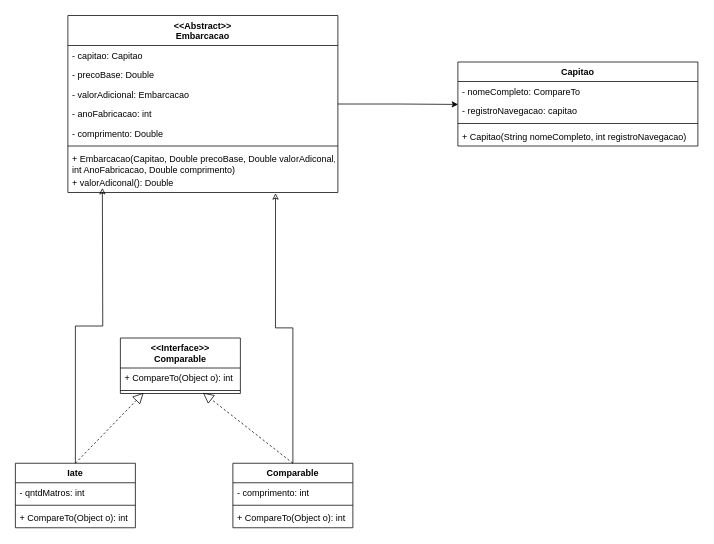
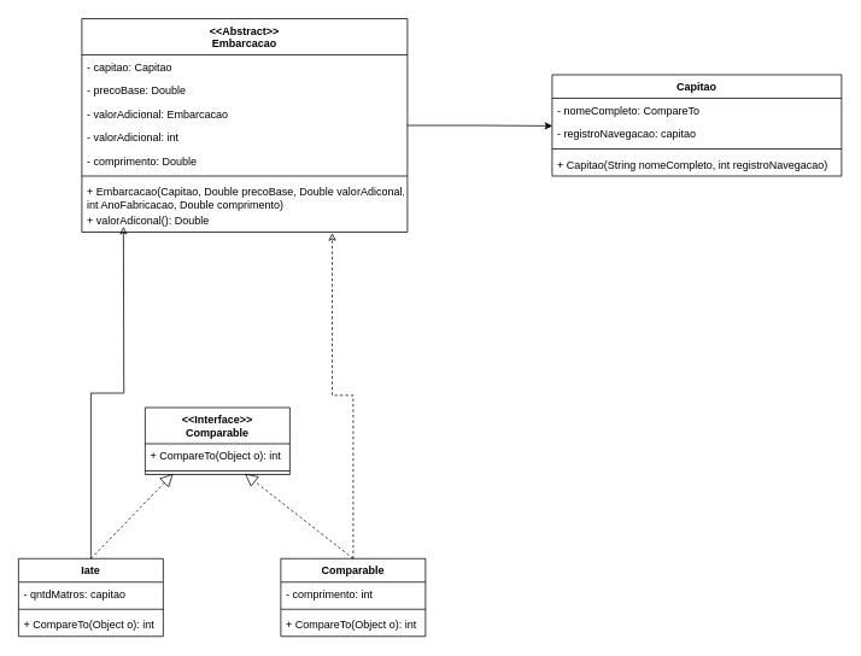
  <mxCell id="0" />
  <mxCell id="1" parent="0" />
  <mxCell id="2" style="edgeStyle=orthogonalEdgeStyle;rounded=0;orthogonalLoop=1;jettySize=auto;html=1;entryX=0.001;entryY=0.176;entryDx=0;entryDy=0;entryPerimeter=0;" edge="1" parent="1" source="3" target="24"><mxGeometry relative="1" as="geometry" /></mxCell>
  <mxCell id="3" value="&lt;&lt;Abstract&gt;&gt;&#10;Embarcacao" style="swimlane;fontStyle=1;align=center;verticalAlign=top;childLayout=stackLayout;horizontal=1;startSize=40;horizontalStack=0;resizeParent=1;resizeParentMax=0;resizeLast=0;collapsible=1;marginBottom=0;" vertex="1" parent="1"><mxGeometry x="90" y="20" width="360" height="236" as="geometry" /></mxCell>
  <mxCell id="4" value="- capitao: Capitao" style="text;strokeColor=none;fillColor=none;align=left;verticalAlign=top;spacingLeft=4;spacingRight=4;overflow=hidden;rotatable=0;points=[[0,0.5],[1,0.5]];portConstraint=eastwest;" vertex="1" parent="3"><mxGeometry y="40" width="360" height="26" as="geometry" /></mxCell>
  <mxCell id="5" value="- precoBase: Double" style="text;strokeColor=none;fillColor=none;align=left;verticalAlign=top;spacingLeft=4;spacingRight=4;overflow=hidden;rotatable=0;points=[[0,0.5],[1,0.5]];portConstraint=eastwest;" vertex="1" parent="3"><mxGeometry y="66" width="360" height="26" as="geometry" /></mxCell>
  <mxCell id="6" value="- valorAdicional: Embarcacao" style="text;strokeColor=none;fillColor=none;align=left;verticalAlign=top;spacingLeft=4;spacingRight=4;overflow=hidden;rotatable=0;points=[[0,0.5],[1,0.5]];portConstraint=eastwest;" vertex="1" parent="3"><mxGeometry y="92" width="360" height="26" as="geometry" /></mxCell>
- <mxCell id="7" value="- anoFabricacao: int" style="text;strokeColor=none;fillColor=none;align=left;verticalAlign=top;spacingLeft=4;spacingRight=4;overflow=hidden;rotatable=0;points=[[0,0.5],[1,0.5]];portConstraint=eastwest;" vertex="1" parent="3"><mxGeometry y="118" width="360" height="26" as="geometry" /></mxCell>
+ <mxCell id="7" value="- valorAdicional: int" style="text;strokeColor=none;fillColor=none;align=left;verticalAlign=top;spacingLeft=4;spacingRight=4;overflow=hidden;rotatable=0;points=[[0,0.5],[1,0.5]];portConstraint=eastwest;" vertex="1" parent="3"><mxGeometry y="118" width="360" height="26" as="geometry" /></mxCell>
  <mxCell id="8" value="- comprimento: Double" style="text;strokeColor=none;fillColor=none;align=left;verticalAlign=top;spacingLeft=4;spacingRight=4;overflow=hidden;rotatable=0;points=[[0,0.5],[1,0.5]];portConstraint=eastwest;" vertex="1" parent="3"><mxGeometry y="144" width="360" height="26" as="geometry" /></mxCell>
  <mxCell id="9" value="" style="line;strokeWidth=1;fillColor=none;align=left;verticalAlign=middle;spacingTop=-1;spacingLeft=3;spacingRight=3;rotatable=0;labelPosition=right;points=[];portConstraint=eastwest;" vertex="1" parent="3"><mxGeometry y="170" width="360" height="8" as="geometry" /></mxCell>
  <mxCell id="10" value="+ Embarcacao(Capitao, Double precoBase, Double valorAdiconal, &#10;int AnoFabricacao, Double comprimento)" style="text;strokeColor=none;fillColor=none;align=left;verticalAlign=top;spacingLeft=4;spacingRight=4;overflow=hidden;rotatable=0;points=[[0,0.5],[1,0.5]];portConstraint=eastwest;" vertex="1" parent="3"><mxGeometry y="178" width="360" height="32" as="geometry" /></mxCell>
  <mxCell id="11" value="+ valorAdiconal(): Double" style="text;strokeColor=none;fillColor=none;align=left;verticalAlign=top;spacingLeft=4;spacingRight=4;overflow=hidden;rotatable=0;points=[[0,0.5],[1,0.5]];portConstraint=eastwest;" vertex="1" parent="3"><mxGeometry y="210" width="360" height="26" as="geometry" /></mxCell>
  <mxCell id="12" style="edgeStyle=orthogonalEdgeStyle;rounded=0;orthogonalLoop=1;jettySize=auto;html=1;endArrow=classic;endFill=0;" edge="1" parent="1" source="13"><mxGeometry relative="1" as="geometry"><mxPoint x="136" y="250" as="targetPoint" /></mxGeometry></mxCell>
  <mxCell id="13" value="Iate" style="swimlane;fontStyle=1;align=center;verticalAlign=top;childLayout=stackLayout;horizontal=1;startSize=26;horizontalStack=0;resizeParent=1;resizeParentMax=0;resizeLast=0;collapsible=1;marginBottom=0;" vertex="1" parent="1"><mxGeometry x="20" y="617" width="160" height="86" as="geometry" /></mxCell>
- <mxCell id="14" value="- qntdMatros: int" style="text;strokeColor=none;fillColor=none;align=left;verticalAlign=top;spacingLeft=4;spacingRight=4;overflow=hidden;rotatable=0;points=[[0,0.5],[1,0.5]];portConstraint=eastwest;" vertex="1" parent="13"><mxGeometry y="26" width="160" height="26" as="geometry" /></mxCell>
+ <mxCell id="14" value="- qntdMatros: capitao" style="text;strokeColor=none;fillColor=none;align=left;verticalAlign=top;spacingLeft=4;spacingRight=4;overflow=hidden;rotatable=0;points=[[0,0.5],[1,0.5]];portConstraint=eastwest;" vertex="1" parent="13"><mxGeometry y="26" width="160" height="26" as="geometry" /></mxCell>
  <mxCell id="15" value="" style="line;strokeWidth=1;fillColor=none;align=left;verticalAlign=middle;spacingTop=-1;spacingLeft=3;spacingRight=3;rotatable=0;labelPosition=right;points=[];portConstraint=eastwest;" vertex="1" parent="13"><mxGeometry y="52" width="160" height="8" as="geometry" /></mxCell>
  <mxCell id="16" value="+ CompareTo(Object o): int" style="text;strokeColor=none;fillColor=none;align=left;verticalAlign=top;spacingLeft=4;spacingRight=4;overflow=hidden;rotatable=0;points=[[0,0.5],[1,0.5]];portConstraint=eastwest;" vertex="1" parent="13"><mxGeometry y="60" width="160" height="26" as="geometry" /></mxCell>
- <mxCell id="17" style="edgeStyle=orthogonalEdgeStyle;rounded=0;orthogonalLoop=1;jettySize=auto;html=1;endArrow=classic;endFill=0;entryX=0.769;entryY=1.038;entryDx=0;entryDy=0;entryPerimeter=0;" edge="1" parent="1" source="18" target="11"><mxGeometry relative="1" as="geometry"><mxPoint x="235" y="250" as="targetPoint" /></mxGeometry></mxCell>
+ <mxCell id="17" style="edgeStyle=orthogonalEdgeStyle;rounded=0;orthogonalLoop=1;jettySize=auto;html=1;endArrow=classic;endFill=0;entryX=0.769;entryY=1.038;entryDx=0;entryDy=0;entryPerimeter=0;dashed=1;" edge="1" parent="1" source="18" target="11"><mxGeometry relative="1" as="geometry"><mxPoint x="235" y="250" as="targetPoint" /></mxGeometry></mxCell>
  <mxCell id="18" value="Comparable" style="swimlane;fontStyle=1;align=center;verticalAlign=top;childLayout=stackLayout;horizontal=1;startSize=26;horizontalStack=0;resizeParent=1;resizeParentMax=0;resizeLast=0;collapsible=1;marginBottom=0;" vertex="1" parent="1"><mxGeometry x="310" y="617" width="160" height="86" as="geometry" /></mxCell>
  <mxCell id="19" value="- comprimento: int" style="text;strokeColor=none;fillColor=none;align=left;verticalAlign=top;spacingLeft=4;spacingRight=4;overflow=hidden;rotatable=0;points=[[0,0.5],[1,0.5]];portConstraint=eastwest;" vertex="1" parent="18"><mxGeometry y="26" width="160" height="26" as="geometry" /></mxCell>
  <mxCell id="20" value="" style="line;strokeWidth=1;fillColor=none;align=left;verticalAlign=middle;spacingTop=-1;spacingLeft=3;spacingRight=3;rotatable=0;labelPosition=right;points=[];portConstraint=eastwest;" vertex="1" parent="18"><mxGeometry y="52" width="160" height="8" as="geometry" /></mxCell>
  <mxCell id="21" value="+ CompareTo(Object o): int" style="text;strokeColor=none;fillColor=none;align=left;verticalAlign=top;spacingLeft=4;spacingRight=4;overflow=hidden;rotatable=0;points=[[0,0.5],[1,0.5]];portConstraint=eastwest;" vertex="1" parent="18"><mxGeometry y="60" width="160" height="26" as="geometry" /></mxCell>
  <mxCell id="22" value="Capitao" style="swimlane;fontStyle=1;align=center;verticalAlign=top;childLayout=stackLayout;horizontal=1;startSize=26;horizontalStack=0;resizeParent=1;resizeParentMax=0;resizeLast=0;collapsible=1;marginBottom=0;" vertex="1" parent="1"><mxGeometry x="610" y="82" width="320" height="112" as="geometry" /></mxCell>
  <mxCell id="23" value="- nomeCompleto: CompareTo" style="text;strokeColor=none;fillColor=none;align=left;verticalAlign=top;spacingLeft=4;spacingRight=4;overflow=hidden;rotatable=0;points=[[0,0.5],[1,0.5]];portConstraint=eastwest;" vertex="1" parent="22"><mxGeometry y="26" width="320" height="26" as="geometry" /></mxCell>
  <mxCell id="24" value="- registroNavegacao: capitao" style="text;strokeColor=none;fillColor=none;align=left;verticalAlign=top;spacingLeft=4;spacingRight=4;overflow=hidden;rotatable=0;points=[[0,0.5],[1,0.5]];portConstraint=eastwest;" vertex="1" parent="22"><mxGeometry y="52" width="320" height="26" as="geometry" /></mxCell>
  <mxCell id="25" value="" style="line;strokeWidth=1;fillColor=none;align=left;verticalAlign=middle;spacingTop=-1;spacingLeft=3;spacingRight=3;rotatable=0;labelPosition=right;points=[];portConstraint=eastwest;" vertex="1" parent="22"><mxGeometry y="78" width="320" height="8" as="geometry" /></mxCell>
  <mxCell id="26" value="+ Capitao(String nomeCompleto, int registroNavegacao)" style="text;strokeColor=none;fillColor=none;align=left;verticalAlign=top;spacingLeft=4;spacingRight=4;overflow=hidden;rotatable=0;points=[[0,0.5],[1,0.5]];portConstraint=eastwest;" vertex="1" parent="22"><mxGeometry y="86" width="320" height="26" as="geometry" /></mxCell>
  <mxCell id="27" value="&lt;&lt;Interface&gt;&gt;&#10;Comparable" style="swimlane;fontStyle=1;align=center;verticalAlign=top;childLayout=stackLayout;horizontal=1;startSize=40;horizontalStack=0;resizeParent=1;resizeParentMax=0;resizeLast=0;collapsible=1;marginBottom=0;" vertex="1" parent="1"><mxGeometry x="160" y="450" width="160" height="74" as="geometry" /></mxCell>
  <mxCell id="28" value="+ CompareTo(Object o): int" style="text;strokeColor=none;fillColor=none;align=left;verticalAlign=top;spacingLeft=4;spacingRight=4;overflow=hidden;rotatable=0;points=[[0,0.5],[1,0.5]];portConstraint=eastwest;" vertex="1" parent="27"><mxGeometry y="40" width="160" height="26" as="geometry" /></mxCell>
  <mxCell id="29" value="" style="line;strokeWidth=1;fillColor=none;align=left;verticalAlign=middle;spacingTop=-1;spacingLeft=3;spacingRight=3;rotatable=0;labelPosition=right;points=[];portConstraint=eastwest;" vertex="1" parent="27"><mxGeometry y="66" width="160" height="8" as="geometry" /></mxCell>
  <mxCell id="30" value="" style="endArrow=block;dashed=1;endFill=0;endSize=12;html=1;exitX=0.5;exitY=0;exitDx=0;exitDy=0;entryX=0.194;entryY=0.875;entryDx=0;entryDy=0;entryPerimeter=0;" edge="1" parent="1" source="13" target="29"><mxGeometry width="160" relative="1" as="geometry"><mxPoint x="160" y="437" as="sourcePoint" /><mxPoint x="192" y="484.998" as="targetPoint" /></mxGeometry></mxCell>
  <mxCell id="31" value="" style="endArrow=block;dashed=1;endFill=0;endSize=12;html=1;exitX=0.5;exitY=0;exitDx=0;exitDy=0;entryX=0.688;entryY=0.875;entryDx=0;entryDy=0;entryPerimeter=0;" edge="1" parent="1" source="18" target="29"><mxGeometry width="160" relative="1" as="geometry"><mxPoint x="160" y="437" as="sourcePoint" /><mxPoint x="320" y="437" as="targetPoint" /></mxGeometry></mxCell>
